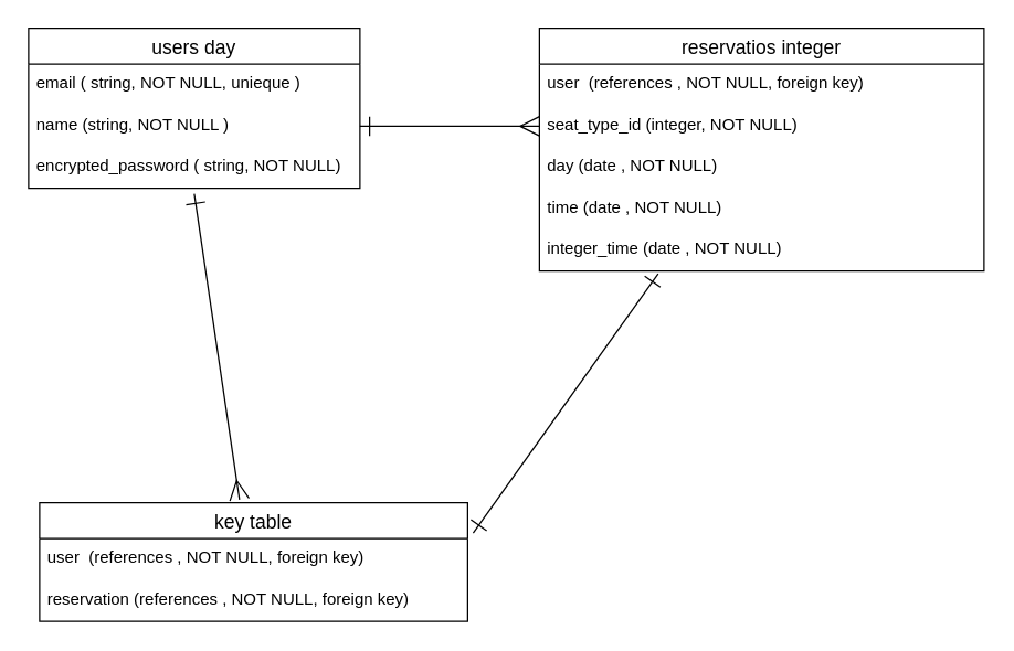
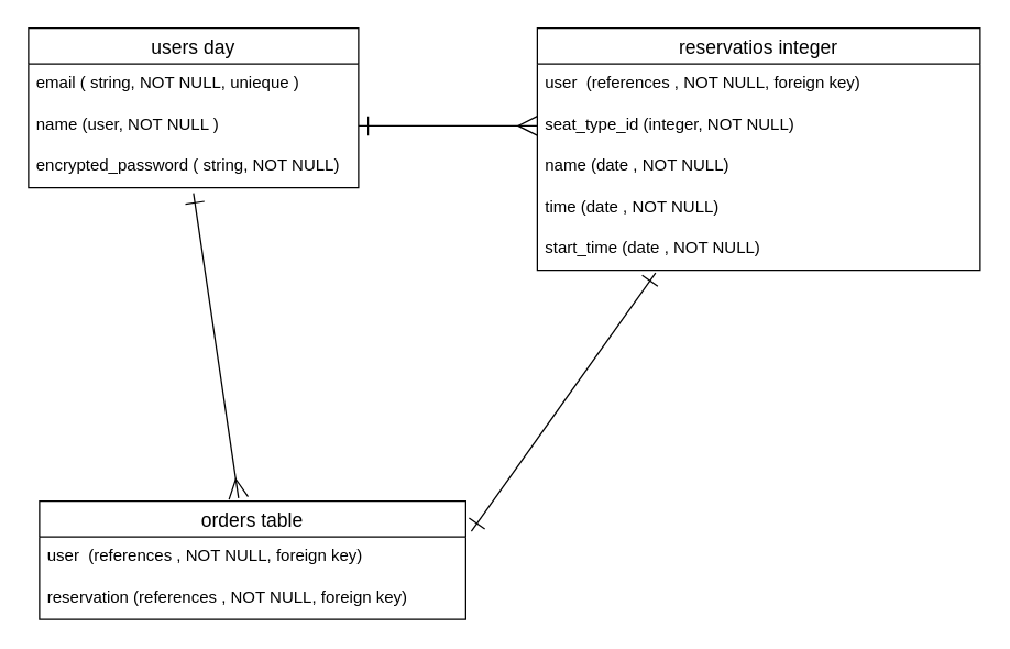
  <mxCell id="0" />
  <mxCell id="1" parent="0" />
  <mxCell id="2" value="users day" style="swimlane;fontStyle=0;childLayout=stackLayout;horizontal=1;startSize=26;horizontalStack=0;resizeParent=1;resizeParentMax=0;resizeLast=0;collapsible=1;marginBottom=0;align=center;fontSize=14;" vertex="1" parent="1"><mxGeometry x="20" y="20" width="240" height="116" as="geometry" /></mxCell>
  <mxCell id="3" value="email ( string, NOT NULL, unieque )" style="text;strokeColor=none;fillColor=none;spacingLeft=4;spacingRight=4;overflow=hidden;rotatable=0;points=[[0,0.5],[1,0.5]];portConstraint=eastwest;fontSize=12;" vertex="1" parent="2"><mxGeometry y="26" width="240" height="30" as="geometry" /></mxCell>
- <mxCell id="4" value="name (string, NOT NULL )" style="text;strokeColor=none;fillColor=none;spacingLeft=4;spacingRight=4;overflow=hidden;rotatable=0;points=[[0,0.5],[1,0.5]];portConstraint=eastwest;fontSize=12;" vertex="1" parent="2"><mxGeometry y="56" width="240" height="30" as="geometry" /></mxCell>
+ <mxCell id="4" value="name (user, NOT NULL )" style="text;strokeColor=none;fillColor=none;spacingLeft=4;spacingRight=4;overflow=hidden;rotatable=0;points=[[0,0.5],[1,0.5]];portConstraint=eastwest;fontSize=12;" vertex="1" parent="2"><mxGeometry y="56" width="240" height="30" as="geometry" /></mxCell>
  <mxCell id="5" value="encrypted_password ( string, NOT NULL)" style="text;strokeColor=none;fillColor=none;spacingLeft=4;spacingRight=4;overflow=hidden;rotatable=0;points=[[0,0.5],[1,0.5]];portConstraint=eastwest;fontSize=12;" vertex="1" parent="2"><mxGeometry y="86" width="240" height="30" as="geometry" /></mxCell>
  <mxCell id="6" value="reservatios integer" style="swimlane;fontStyle=0;childLayout=stackLayout;horizontal=1;startSize=26;horizontalStack=0;resizeParent=1;resizeParentMax=0;resizeLast=0;collapsible=1;marginBottom=0;align=center;fontSize=14;" vertex="1" parent="1"><mxGeometry x="390" y="20" width="322" height="176" as="geometry" /></mxCell>
  <mxCell id="7" value="user  (references , NOT NULL, foreign key)" style="text;strokeColor=none;fillColor=none;spacingLeft=4;spacingRight=4;overflow=hidden;rotatable=0;points=[[0,0.5],[1,0.5]];portConstraint=eastwest;fontSize=12;" vertex="1" parent="6"><mxGeometry y="26" width="322" height="30" as="geometry" /></mxCell>
  <mxCell id="8" value="seat_type_id (integer, NOT NULL)" style="text;strokeColor=none;fillColor=none;spacingLeft=4;spacingRight=4;overflow=hidden;rotatable=0;points=[[0,0.5],[1,0.5]];portConstraint=eastwest;fontSize=12;" vertex="1" parent="6"><mxGeometry y="56" width="322" height="30" as="geometry" /></mxCell>
- <mxCell id="9" value="day (date , NOT NULL)" style="text;strokeColor=none;fillColor=none;spacingLeft=4;spacingRight=4;overflow=hidden;rotatable=0;points=[[0,0.5],[1,0.5]];portConstraint=eastwest;fontSize=12;" vertex="1" parent="6"><mxGeometry y="86" width="322" height="30" as="geometry" /></mxCell>
+ <mxCell id="9" value="name (date , NOT NULL)" style="text;strokeColor=none;fillColor=none;spacingLeft=4;spacingRight=4;overflow=hidden;rotatable=0;points=[[0,0.5],[1,0.5]];portConstraint=eastwest;fontSize=12;" vertex="1" parent="6"><mxGeometry y="86" width="322" height="30" as="geometry" /></mxCell>
  <mxCell id="10" value="time (date , NOT NULL)" style="text;strokeColor=none;fillColor=none;spacingLeft=4;spacingRight=4;overflow=hidden;rotatable=0;points=[[0,0.5],[1,0.5]];portConstraint=eastwest;fontSize=12;" vertex="1" parent="6"><mxGeometry y="116" width="322" height="30" as="geometry" /></mxCell>
- <mxCell id="11" value="integer_time (date , NOT NULL)" style="text;strokeColor=none;fillColor=none;spacingLeft=4;spacingRight=4;overflow=hidden;rotatable=0;points=[[0,0.5],[1,0.5]];portConstraint=eastwest;fontSize=12;" vertex="1" parent="6"><mxGeometry y="146" width="322" height="30" as="geometry" /></mxCell>
+ <mxCell id="11" value="start_time (date , NOT NULL)" style="text;strokeColor=none;fillColor=none;spacingLeft=4;spacingRight=4;overflow=hidden;rotatable=0;points=[[0,0.5],[1,0.5]];portConstraint=eastwest;fontSize=12;" vertex="1" parent="6"><mxGeometry y="146" width="322" height="30" as="geometry" /></mxCell>
  <mxCell id="12" style="edgeStyle=none;jumpSize=10;html=1;startArrow=ERmany;startFill=0;endArrow=ERone;endFill=0;startSize=12;endSize=12;exitX=0.467;exitY=-0.026;exitDx=0;exitDy=0;exitPerimeter=0;" edge="1" parent="1" source="13"><mxGeometry relative="1" as="geometry"><mxPoint x="140" y="140" as="targetPoint" /><mxPoint x="140" y="436" as="sourcePoint" /></mxGeometry></mxCell>
- <mxCell id="13" value="key table" style="swimlane;fontStyle=0;childLayout=stackLayout;horizontal=1;startSize=26;horizontalStack=0;resizeParent=1;resizeParentMax=0;resizeLast=0;collapsible=1;marginBottom=0;align=center;fontSize=14;" vertex="1" parent="1"><mxGeometry x="28" y="364" width="310" height="86" as="geometry" /></mxCell>
+ <mxCell id="13" value="orders table" style="swimlane;fontStyle=0;childLayout=stackLayout;horizontal=1;startSize=26;horizontalStack=0;resizeParent=1;resizeParentMax=0;resizeLast=0;collapsible=1;marginBottom=0;align=center;fontSize=14;" vertex="1" parent="1"><mxGeometry x="28" y="364" width="310" height="86" as="geometry" /></mxCell>
  <mxCell id="14" value="user  (references , NOT NULL, foreign key)" style="text;strokeColor=none;fillColor=none;spacingLeft=4;spacingRight=4;overflow=hidden;rotatable=0;points=[[0,0.5],[1,0.5]];portConstraint=eastwest;fontSize=12;" vertex="1" parent="13"><mxGeometry y="26" width="310" height="30" as="geometry" /></mxCell>
  <mxCell id="15" value="reservation (references , NOT NULL, foreign key) " style="text;strokeColor=none;fillColor=none;spacingLeft=4;spacingRight=4;overflow=hidden;rotatable=0;points=[[0,0.5],[1,0.5]];portConstraint=eastwest;fontSize=12;" vertex="1" parent="13"><mxGeometry y="56" width="310" height="30" as="geometry" /></mxCell>
  <mxCell id="16" style="edgeStyle=none;jumpSize=10;html=1;startArrow=ERone;startFill=0;endArrow=ERone;endFill=0;startSize=12;endSize=12;entryX=0.267;entryY=1.067;entryDx=0;entryDy=0;entryPerimeter=0;exitX=1.013;exitY=-0.133;exitDx=0;exitDy=0;exitPerimeter=0;" edge="1" parent="1" source="14" target="11"><mxGeometry relative="1" as="geometry"><mxPoint x="387.424" y="262" as="targetPoint" /><mxPoint x="268" y="386" as="sourcePoint" /><Array as="points" /></mxGeometry></mxCell>
  <mxCell id="17" style="edgeStyle=none;html=1;exitX=1;exitY=0.5;exitDx=0;exitDy=0;entryX=0;entryY=0.5;entryDx=0;entryDy=0;endArrow=ERmany;endFill=0;jumpSize=10;endSize=12;startArrow=ERone;startFill=0;startSize=12;" edge="1" parent="1" source="4"><mxGeometry relative="1" as="geometry"><mxPoint x="390" y="91" as="targetPoint" /></mxGeometry></mxCell>
